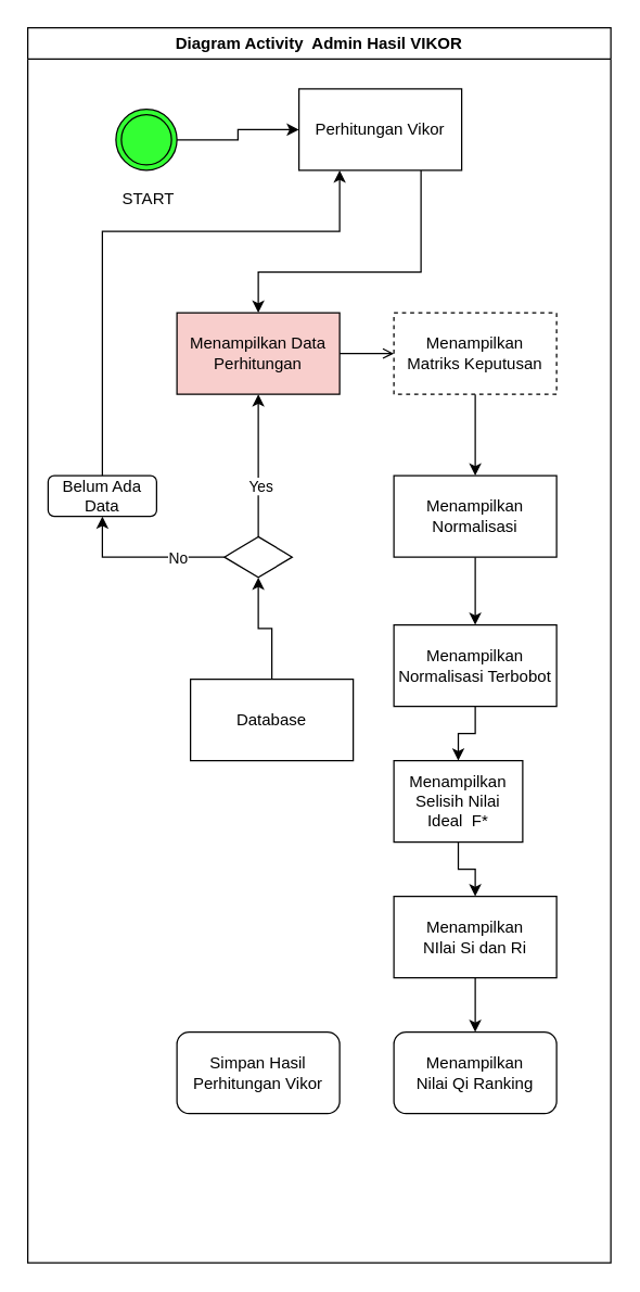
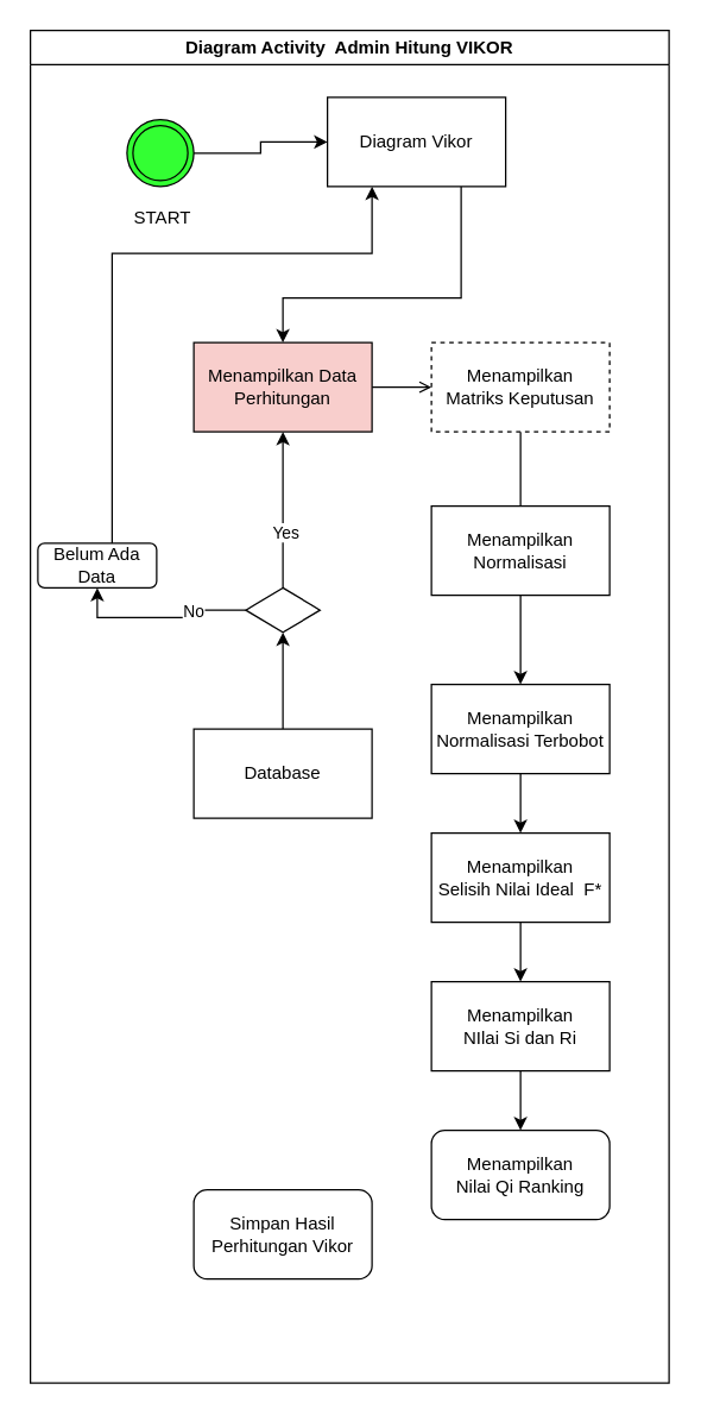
  <mxCell id="0" />
  <mxCell id="1" parent="0" />
- <mxCell id="2" value="Diagram Activity&amp;nbsp; Admin Hasil VIKOR" style="swimlane;whiteSpace=wrap;html=1;" vertex="1" parent="1"><mxGeometry x="20" y="20" width="430" height="910" as="geometry" /></mxCell>
+ <mxCell id="2" value="Diagram Activity&amp;nbsp; Admin Hitung VIKOR" style="swimlane;whiteSpace=wrap;html=1;" vertex="1" parent="1"><mxGeometry x="20" y="20" width="430" height="910" as="geometry" /></mxCell>
  <mxCell id="3" style="edgeStyle=orthogonalEdgeStyle;rounded=0;orthogonalLoop=1;jettySize=auto;html=1;entryX=0;entryY=0.5;entryDx=0;entryDy=0;endArrow=open;" edge="1" parent="2" source="4" target="10"><mxGeometry relative="1" as="geometry" /></mxCell>
  <mxCell id="4" value="Menampilkan Data&lt;div&gt;Perhitungan&lt;/div&gt;" style="rounded=0;whiteSpace=wrap;html=1;fillColor=#f8cecc;" vertex="1" parent="2"><mxGeometry x="110" y="210" width="120" height="60" as="geometry" /></mxCell>
  <mxCell id="5" style="edgeStyle=orthogonalEdgeStyle;rounded=0;orthogonalLoop=1;jettySize=auto;html=1;entryX=0.5;entryY=1;entryDx=0;entryDy=0;" edge="1" parent="2" source="6" target="17"><mxGeometry relative="1" as="geometry" /></mxCell>
- <mxCell id="6" value="Database" style="rounded=0;whiteSpace=wrap;html=1;" vertex="1" parent="2"><mxGeometry x="120" y="480" width="120" height="60" as="geometry" /></mxCell>
+ <mxCell id="6" value="Database" style="rounded=0;whiteSpace=wrap;html=1;" vertex="1" parent="2"><mxGeometry x="110" y="470" width="120" height="60" as="geometry" /></mxCell>
  <mxCell id="7" style="edgeStyle=orthogonalEdgeStyle;rounded=0;orthogonalLoop=1;jettySize=auto;html=1;entryX=0.5;entryY=0;entryDx=0;entryDy=0;exitX=0.75;exitY=1;exitDx=0;exitDy=0;" edge="1" parent="2" source="8" target="4"><mxGeometry relative="1" as="geometry"><Array as="points"><mxPoint x="290" y="180" /><mxPoint x="170" y="180" /></Array></mxGeometry></mxCell>
- <mxCell id="8" value="Perhitungan Vikor" style="rounded=0;whiteSpace=wrap;html=1;" vertex="1" parent="2"><mxGeometry x="200" y="45" width="120" height="60" as="geometry" /></mxCell>
+ <mxCell id="8" value="Diagram Vikor" style="rounded=0;whiteSpace=wrap;html=1;" vertex="1" parent="2"><mxGeometry x="200" y="45" width="120" height="60" as="geometry" /></mxCell>
  <mxCell id="9" style="edgeStyle=orthogonalEdgeStyle;rounded=0;orthogonalLoop=1;jettySize=auto;html=1;entryX=0.5;entryY=0;entryDx=0;entryDy=0;" edge="1" parent="2" source="10"><mxGeometry relative="1" as="geometry"><mxPoint x="330" y="330" as="targetPoint" /></mxGeometry></mxCell>
  <mxCell id="10" value="Menampilkan&lt;div&gt;Matriks Keputusan&lt;/div&gt;" style="rounded=0;whiteSpace=wrap;html=1;dashed=1;" vertex="1" parent="2"><mxGeometry x="270" y="210" width="120" height="60" as="geometry" /></mxCell>
  <mxCell id="11" value="&lt;span style=&quot;white-space: pre;&quot;&gt;&#09;&lt;span style=&quot;white-space: pre;&quot;&gt;&#09;&lt;/span&gt;&lt;/span&gt;&lt;div&gt;&lt;br&gt;&lt;/div&gt;&lt;div&gt;&lt;br&gt;&lt;/div&gt;&lt;div&gt;&lt;br&gt;&lt;/div&gt;&lt;div&gt;&lt;br&gt;&lt;/div&gt;&lt;div&gt;&lt;br&gt;&lt;/div&gt;&lt;div&gt;&amp;nbsp;START&lt;/div&gt;" style="ellipse;shape=doubleEllipse;whiteSpace=wrap;html=1;aspect=fixed;fillColor=light-dark(#33FF33,var(--ge-dark-color, #121212));" vertex="1" parent="2"><mxGeometry x="65" y="60" width="45" height="45" as="geometry" /></mxCell>
  <mxCell id="12" style="edgeStyle=orthogonalEdgeStyle;rounded=0;orthogonalLoop=1;jettySize=auto;html=1;entryX=0;entryY=0.5;entryDx=0;entryDy=0;" edge="1" parent="2" source="11" target="8"><mxGeometry relative="1" as="geometry" /></mxCell>
  <mxCell id="13" style="edgeStyle=orthogonalEdgeStyle;rounded=0;orthogonalLoop=1;jettySize=auto;html=1;entryX=0.5;entryY=1;entryDx=0;entryDy=0;" edge="1" parent="2" source="17" target="19"><mxGeometry relative="1" as="geometry" /></mxCell>
  <mxCell id="14" value="No" style="edgeLabel;html=1;align=center;verticalAlign=middle;resizable=0;points=[];" vertex="1" connectable="0" parent="13"><mxGeometry x="-0.563" y="-3" relative="1" as="geometry"><mxPoint x="-9" y="3" as="offset" /></mxGeometry></mxCell>
  <mxCell id="15" style="edgeStyle=orthogonalEdgeStyle;rounded=0;orthogonalLoop=1;jettySize=auto;html=1;entryX=0.5;entryY=1;entryDx=0;entryDy=0;" edge="1" parent="2" source="17" target="4"><mxGeometry relative="1" as="geometry" /></mxCell>
  <mxCell id="16" value="Yes" style="edgeLabel;html=1;align=center;verticalAlign=middle;resizable=0;points=[];" vertex="1" connectable="0" parent="15"><mxGeometry x="-0.285" y="-1" relative="1" as="geometry"><mxPoint as="offset" /></mxGeometry></mxCell>
  <mxCell id="17" value="" style="rhombus;whiteSpace=wrap;html=1;" vertex="1" parent="2"><mxGeometry x="145" y="375" width="50" height="30" as="geometry" /></mxCell>
  <mxCell id="18" style="edgeStyle=orthogonalEdgeStyle;rounded=0;orthogonalLoop=1;jettySize=auto;html=1;entryX=0.25;entryY=1;entryDx=0;entryDy=0;" edge="1" parent="2" source="19" target="8"><mxGeometry relative="1" as="geometry"><Array as="points"><mxPoint x="55" y="150" /><mxPoint x="230" y="150" /></Array></mxGeometry></mxCell>
- <mxCell id="19" value="Belum Ada Data" style="rounded=1;whiteSpace=wrap;html=1;" vertex="1" parent="2"><mxGeometry x="15" y="330" width="80" height="30" as="geometry" /></mxCell>
+ <mxCell id="19" value="Belum Ada Data" style="rounded=1;whiteSpace=wrap;html=1;" vertex="1" parent="2"><mxGeometry x="5" y="345" width="80" height="30" as="geometry" /></mxCell>
  <mxCell id="20" style="edgeStyle=orthogonalEdgeStyle;rounded=0;orthogonalLoop=1;jettySize=auto;html=1;" edge="1" parent="2" source="21" target="23"><mxGeometry relative="1" as="geometry" /></mxCell>
- <mxCell id="21" value="Menampilkan&lt;div&gt;Normalisasi&lt;/div&gt;" style="rounded=0;whiteSpace=wrap;html=1;" vertex="1" parent="2"><mxGeometry x="270" y="330" width="120" height="60" as="geometry" /></mxCell>
+ <mxCell id="21" value="Menampilkan&lt;div&gt;Normalisasi&lt;/div&gt;" style="rounded=0;whiteSpace=wrap;html=1;" vertex="1" parent="2"><mxGeometry x="270" y="320" width="120" height="60" as="geometry" /></mxCell>
  <mxCell id="22" style="edgeStyle=orthogonalEdgeStyle;rounded=0;orthogonalLoop=1;jettySize=auto;html=1;entryX=0.5;entryY=0;entryDx=0;entryDy=0;" edge="1" parent="2" source="23" target="25"><mxGeometry relative="1" as="geometry" /></mxCell>
  <mxCell id="23" value="Menampilkan&lt;div&gt;Normalisasi Terbobot&lt;span style=&quot;color: rgba(0, 0, 0, 0); font-family: monospace; font-size: 0px; text-align: start; text-wrap-mode: nowrap; background-color: transparent;&quot;&gt;%3CmxGraphModel%3E%3Croot%3E%3CmxCell%20id%3D%220%22%2F%3E%3CmxCell%20id%3D%221%22%20parent%3D%220%22%2F%3E%3CmxCell%20id%3D%222%22%20value%3D%22Menampilkan%26lt%3Bdiv%26gt%3BMatriks%20Keputusan%26lt%3B%2Fdiv%26gt%3B%22%20style%3D%22rounded%3D0%3BwhiteSpace%3Dwrap%3Bhtml%3D1%3B%22%20vertex%3D%221%22%20parent%3D%221%22%3E%3CmxGeometry%20x%3D%22330%22%20y%3D%22240%22%20width%3D%22120%22%20height%3D%2260%22%20as%3D%22geometry%22%2F%3E%3C%2FmxCell%3E%3C%2Froot%3E%3C%2FmxGraphModel%3E&lt;/span&gt;&lt;/div&gt;" style="rounded=0;whiteSpace=wrap;html=1;" vertex="1" parent="2"><mxGeometry x="270" y="440" width="120" height="60" as="geometry" /></mxCell>
  <mxCell id="24" style="edgeStyle=orthogonalEdgeStyle;rounded=0;orthogonalLoop=1;jettySize=auto;html=1;entryX=0.5;entryY=0;entryDx=0;entryDy=0;" edge="1" parent="2" source="25" target="27"><mxGeometry relative="1" as="geometry" /></mxCell>
- <mxCell id="25" value="Menampilkan&lt;div&gt;Selisih Nilai Ideal&amp;nbsp; F*&lt;/div&gt;" style="rounded=0;whiteSpace=wrap;html=1;" vertex="1" parent="2"><mxGeometry x="270" y="540" width="95" height="60" as="geometry" /></mxCell>
+ <mxCell id="25" value="Menampilkan&lt;div&gt;Selisih Nilai Ideal&amp;nbsp; F*&lt;/div&gt;" style="rounded=0;whiteSpace=wrap;html=1;" vertex="1" parent="2"><mxGeometry x="270" y="540" width="120" height="60" as="geometry" /></mxCell>
  <mxCell id="26" style="edgeStyle=orthogonalEdgeStyle;rounded=0;orthogonalLoop=1;jettySize=auto;html=1;entryX=0.5;entryY=0;entryDx=0;entryDy=0;" edge="1" parent="2" source="27" target="28"><mxGeometry relative="1" as="geometry" /></mxCell>
  <mxCell id="27" value="Menampilkan&lt;div&gt;NIlai Si dan Ri&lt;span style=&quot;color: rgba(0, 0, 0, 0); font-family: monospace; font-size: 0px; text-align: start; text-wrap-mode: nowrap; background-color: transparent;&quot;&gt;%3CmxGraphModel%3E%3Croot%3E%3CmxCell%20id%3D%220%22%2F%3E%3CmxCell%20id%3D%221%22%20parent%3D%220%22%2F%3E%3CmxCell%20id%3D%222%22%20value%3D%22Menampilkan%26lt%3Bdiv%26gt%3BMatriks%20Keputusan%26lt%3B%2Fdiv%26gt%3B%22%20style%3D%22rounded%3D0%3BwhiteSpace%3Dwrap%3Bhtml%3D1%3B%22%20vertex%3D%221%22%20parent%3D%221%22%3E%3CmxGeometry%20x%3D%22330%22%20y%3D%22240%22%20width%3D%22120%22%20height%3D%2260%22%20as%3D%22geometry%22%2F%3E%3C%2FmxCell%3E%3C%2Froot%3E%3C%2FmxGraphModel%3E&lt;/span&gt;&lt;/div&gt;" style="rounded=0;whiteSpace=wrap;html=1;" vertex="1" parent="2"><mxGeometry x="270" y="640" width="120" height="60" as="geometry" /></mxCell>
  <mxCell id="28" value="Menampilkan&lt;div&gt;Nilai Qi Ranking&lt;/div&gt;" style="whiteSpace=wrap;html=1;rounded=1;" vertex="1" parent="2"><mxGeometry x="270" y="740" width="120" height="60" as="geometry" /></mxCell>
- <mxCell id="29" value="Simpan Hasil Perhitungan Vikor" style="rounded=1;whiteSpace=wrap;html=1;" vertex="1" parent="2"><mxGeometry x="110" y="740" width="120" height="60" as="geometry" /></mxCell>
+ <mxCell id="29" value="Simpan Hasil Perhitungan Vikor" style="rounded=1;whiteSpace=wrap;html=1;" vertex="1" parent="2"><mxGeometry x="110" y="780" width="120" height="60" as="geometry" /></mxCell>
